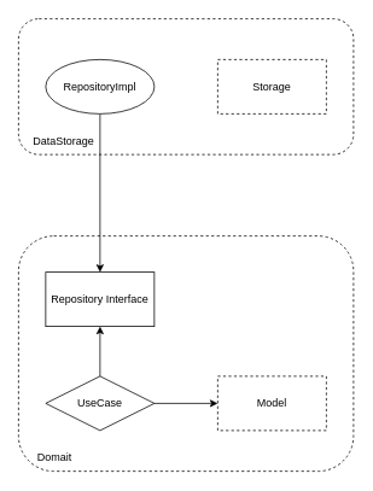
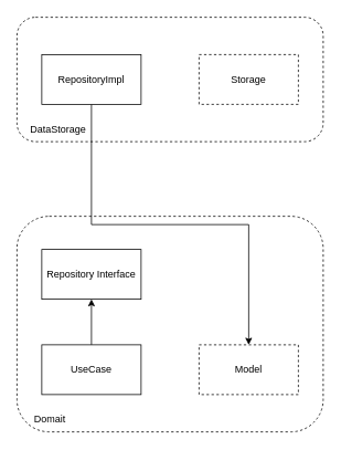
  <mxCell id="0" />
  <mxCell id="1" parent="0" />
  <mxCell id="2" value="" style="rounded=1;whiteSpace=wrap;html=1;dashed=1;" vertex="1" parent="1"><mxGeometry x="20" y="260" width="370" height="260" as="geometry" /></mxCell>
- <mxCell id="3" style="edgeStyle=orthogonalEdgeStyle;rounded=0;orthogonalLoop=1;jettySize=auto;html=1;exitX=1;exitY=0.5;exitDx=0;exitDy=0;entryX=0;entryY=0.5;entryDx=0;entryDy=0;" edge="1" parent="1" source="5" target="6"><mxGeometry relative="1" as="geometry" /></mxCell>
  <mxCell id="4" style="edgeStyle=orthogonalEdgeStyle;rounded=0;orthogonalLoop=1;jettySize=auto;html=1;exitX=0.5;exitY=0;exitDx=0;exitDy=0;entryX=0.5;entryY=1;entryDx=0;entryDy=0;" edge="1" parent="1" source="5" target="12"><mxGeometry relative="1" as="geometry" /></mxCell>
- <mxCell id="5" value="UseCase" style="rhombus;whiteSpace=wrap;html=1;" vertex="1" parent="1"><mxGeometry x="50" y="415" width="120" height="60" as="geometry" /></mxCell>
+ <mxCell id="5" value="UseCase" style="rounded=0;whiteSpace=wrap;html=1;" vertex="1" parent="1"><mxGeometry x="50" y="415" width="120" height="60" as="geometry" /></mxCell>
  <mxCell id="6" value="Model" style="rounded=0;whiteSpace=wrap;html=1;dashed=1;" vertex="1" parent="1"><mxGeometry x="240" y="415" width="120" height="60" as="geometry" /></mxCell>
  <mxCell id="7" value="Domait" style="text;html=1;align=center;verticalAlign=middle;whiteSpace=wrap;rounded=0;" vertex="1" parent="1"><mxGeometry x="30" y="490" width="60" height="30" as="geometry" /></mxCell>
  <mxCell id="8" value="" style="rounded=1;whiteSpace=wrap;html=1;dashed=1;" vertex="1" parent="1"><mxGeometry x="20" y="20" width="370" height="150" as="geometry" /></mxCell>
  <mxCell id="9" value="DataStorage" style="text;html=1;align=center;verticalAlign=middle;whiteSpace=wrap;rounded=0;" vertex="1" parent="1"><mxGeometry x="40" y="140" width="60" height="30" as="geometry" /></mxCell>
- <mxCell id="10" style="edgeStyle=orthogonalEdgeStyle;rounded=0;orthogonalLoop=1;jettySize=auto;html=1;exitX=0.5;exitY=1;exitDx=0;exitDy=0;" edge="1" parent="1" source="11" target="12"><mxGeometry relative="1" as="geometry" /></mxCell>
- <mxCell id="11" value="RepositoryImpl" style="ellipse;whiteSpace=wrap;html=1;" vertex="1" parent="1"><mxGeometry x="50" y="65" width="120" height="60" as="geometry" /></mxCell>
+ <mxCell id="10" style="edgeStyle=orthogonalEdgeStyle;rounded=0;orthogonalLoop=1;jettySize=auto;html=1;exitX=0.5;exitY=1;exitDx=0;exitDy=0;" edge="1" parent="1" source="11" target="6"><mxGeometry relative="1" as="geometry" /></mxCell>
+ <mxCell id="11" value="RepositoryImpl" style="rounded=0;whiteSpace=wrap;html=1;" vertex="1" parent="1"><mxGeometry x="50" y="65" width="120" height="60" as="geometry" /></mxCell>
  <mxCell id="12" value="Repository Interface" style="rounded=0;whiteSpace=wrap;html=1;" vertex="1" parent="1"><mxGeometry x="50" y="300" width="120" height="60" as="geometry" /></mxCell>
  <mxCell id="13" value="Storage" style="rounded=0;whiteSpace=wrap;html=1;dashed=1;" vertex="1" parent="1"><mxGeometry x="240" y="65" width="120" height="60" as="geometry" /></mxCell>
